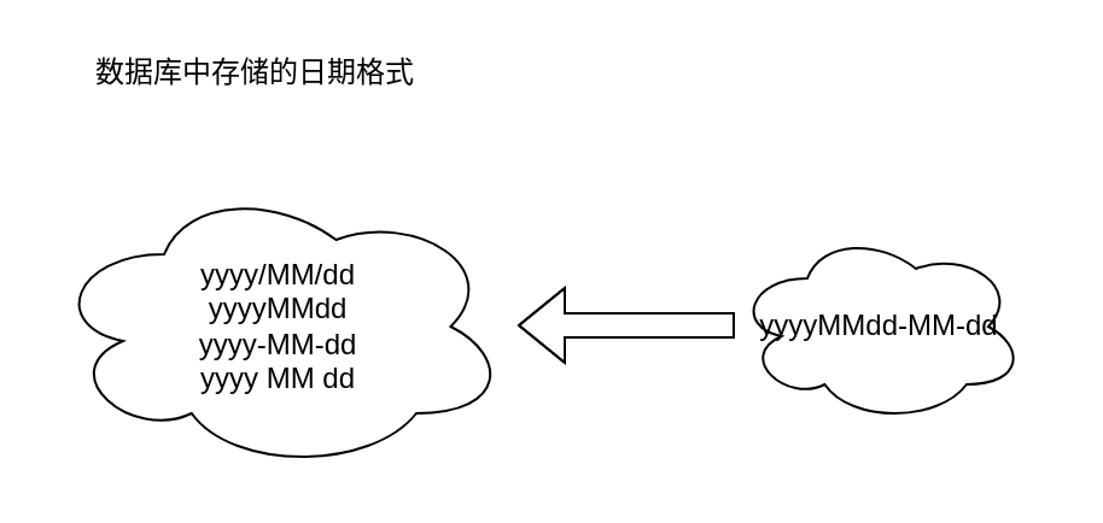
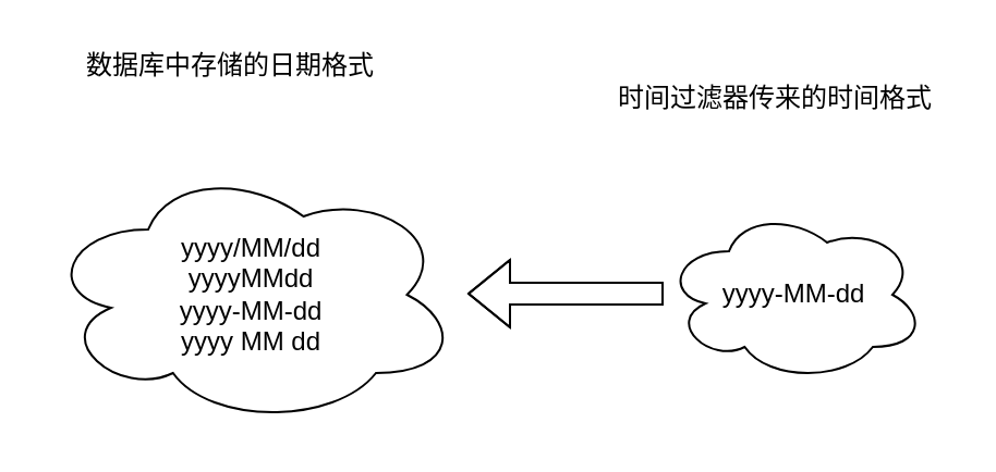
  <mxCell id="0" />
  <mxCell id="1" parent="0" />
  <mxCell id="2" value="数据库中存储的日期格式" style="text;html=1;align=center;verticalAlign=middle;resizable=0;points=[];autosize=1;strokeColor=none;fillColor=none;" vertex="1" parent="1"><mxGeometry x="30" y="20" width="150" height="20" as="geometry" /></mxCell>
- <mxCell id="4" value="yyyyMMdd-MM-dd" style="ellipse;shape=cloud;whiteSpace=wrap;html=1;" vertex="1" parent="1"><mxGeometry x="304" y="95" width="120" height="80" as="geometry" /></mxCell>
+ <mxCell id="3" value="时间过滤器传来的时间格式" style="text;html=1;align=center;verticalAlign=middle;resizable=0;points=[];autosize=1;strokeColor=none;fillColor=none;" vertex="1" parent="1"><mxGeometry x="275" y="35" width="160" height="20" as="geometry" /></mxCell>
+ <mxCell id="4" value="yyyy-MM-dd" style="ellipse;shape=cloud;whiteSpace=wrap;html=1;" vertex="1" parent="1"><mxGeometry x="304" y="95" width="120" height="80" as="geometry" /></mxCell>
  <mxCell id="5" value="&lt;span&gt;yyyy/MM/dd&lt;/span&gt;&lt;br&gt;&lt;span&gt;yyyyMMdd&lt;/span&gt;&lt;br&gt;&lt;span&gt;yyyy-MM-dd&lt;/span&gt;&lt;br&gt;&lt;span&gt;yyyy MM dd&lt;/span&gt;" style="ellipse;shape=cloud;whiteSpace=wrap;html=1;" vertex="1" parent="1"><mxGeometry x="20" y="75" width="190" height="120" as="geometry" /></mxCell>
  <mxCell id="6" value="" style="shape=flexArrow;endArrow=classic;html=1;rounded=0;" edge="1" parent="1"><mxGeometry width="50" height="50" relative="1" as="geometry"><mxPoint x="304" y="134.5" as="sourcePoint" /><mxPoint x="214" y="134.5" as="targetPoint" /><Array as="points"><mxPoint x="294" y="134.5" /><mxPoint x="284" y="134.5" /></Array></mxGeometry></mxCell>
